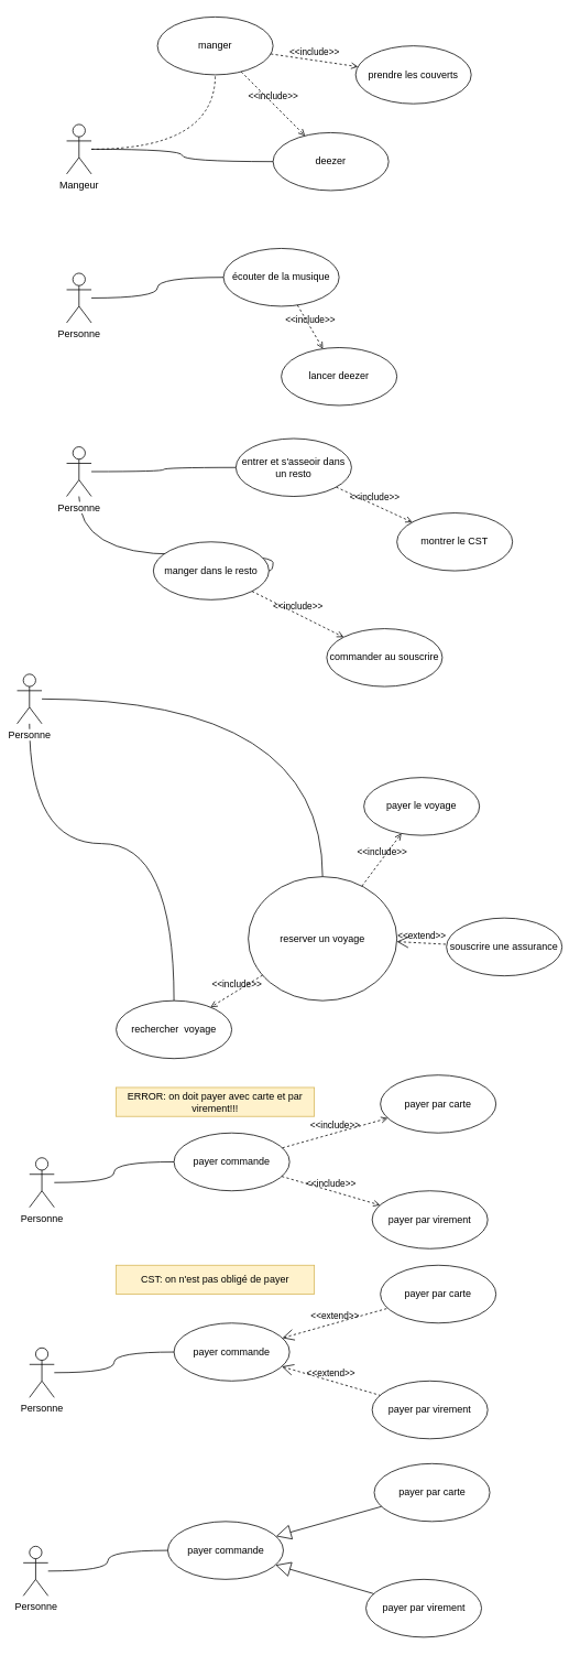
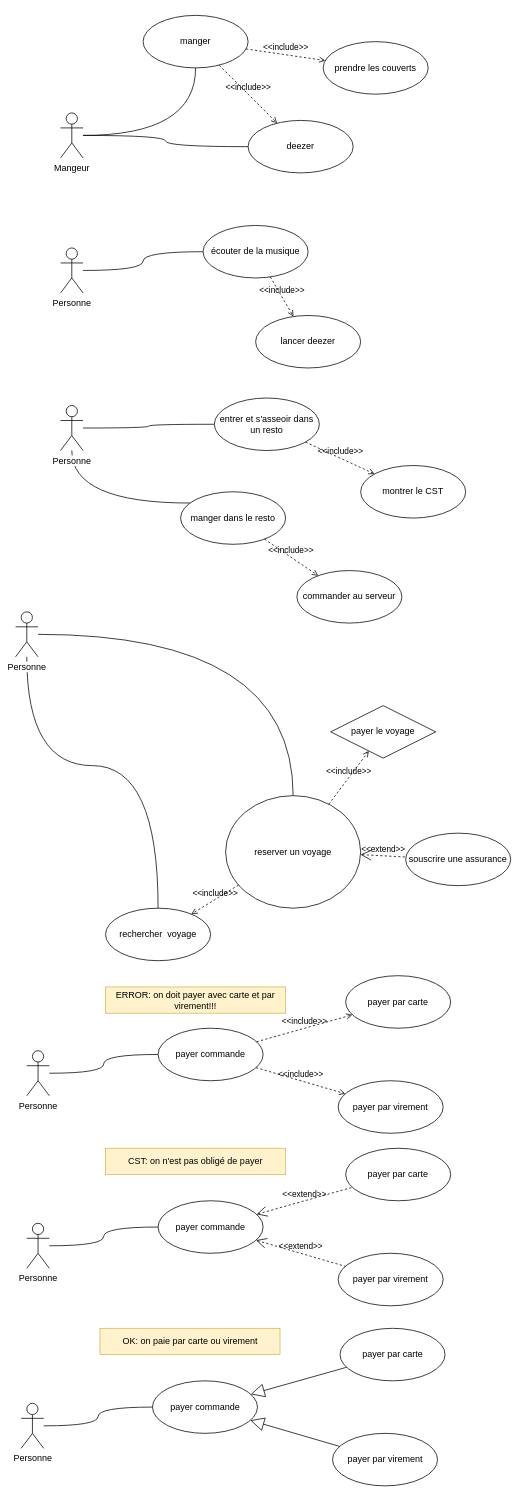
  <mxCell id="0" />
  <mxCell id="1" parent="0" />
- <mxCell id="2" style="edgeStyle=orthogonalEdgeStyle;rounded=0;orthogonalLoop=1;jettySize=auto;html=1;endArrow=none;endFill=0;curved=1;dashed=1;" parent="1" source="4" target="5" edge="1"><mxGeometry relative="1" as="geometry" /></mxCell>
+ <mxCell id="2" style="edgeStyle=orthogonalEdgeStyle;rounded=0;orthogonalLoop=1;jettySize=auto;html=1;endArrow=none;endFill=0;curved=1;" parent="1" source="4" target="5" edge="1"><mxGeometry relative="1" as="geometry" /></mxCell>
  <mxCell id="3" style="edgeStyle=orthogonalEdgeStyle;curved=1;rounded=0;orthogonalLoop=1;jettySize=auto;html=1;endArrow=none;endFill=0;" parent="1" source="4" target="6" edge="1"><mxGeometry relative="1" as="geometry" /></mxCell>
  <mxCell id="4" value="Mangeur" style="shape=umlActor;verticalLabelPosition=bottom;labelBackgroundColor=#ffffff;verticalAlign=top;html=1;outlineConnect=0;" parent="1" vertex="1"><mxGeometry x="80" y="150" width="30" height="60" as="geometry" /></mxCell>
  <mxCell id="5" value="manger" style="ellipse;whiteSpace=wrap;html=1;" parent="1" vertex="1"><mxGeometry x="190" y="20" width="140" height="70" as="geometry" /></mxCell>
  <mxCell id="6" value="deezer" style="ellipse;whiteSpace=wrap;html=1;" parent="1" vertex="1"><mxGeometry x="330" y="160" width="140" height="70" as="geometry" /></mxCell>
  <mxCell id="7" value="&amp;lt;&amp;lt;include&amp;gt;&amp;gt;" style="edgeStyle=none;html=1;endArrow=open;verticalAlign=bottom;dashed=1;labelBackgroundColor=none;" parent="1" source="5" target="6" edge="1"><mxGeometry width="160" relative="1" as="geometry"><mxPoint x="70" y="360" as="sourcePoint" /><mxPoint x="230" y="360" as="targetPoint" /></mxGeometry></mxCell>
  <mxCell id="8" value="prendre les couverts" style="ellipse;whiteSpace=wrap;html=1;" parent="1" vertex="1"><mxGeometry x="430" y="55" width="140" height="70" as="geometry" /></mxCell>
  <mxCell id="9" value="&amp;lt;&amp;lt;include&amp;gt;&amp;gt;" style="edgeStyle=none;html=1;endArrow=open;verticalAlign=bottom;dashed=1;labelBackgroundColor=none;" parent="1" source="5" target="8" edge="1"><mxGeometry width="160" relative="1" as="geometry"><mxPoint x="284.365" y="99.255" as="sourcePoint" /><mxPoint x="335.579" y="220.751" as="targetPoint" /></mxGeometry></mxCell>
  <mxCell id="10" style="edgeStyle=orthogonalEdgeStyle;curved=1;rounded=0;orthogonalLoop=1;jettySize=auto;html=1;endArrow=none;endFill=0;" parent="1" source="11" target="12" edge="1"><mxGeometry relative="1" as="geometry" /></mxCell>
  <mxCell id="11" value="Personne" style="shape=umlActor;verticalLabelPosition=bottom;labelBackgroundColor=#ffffff;verticalAlign=top;html=1;outlineConnect=0;" parent="1" vertex="1"><mxGeometry x="80" y="330" width="30" height="60" as="geometry" /></mxCell>
  <mxCell id="12" value="écouter de la musique" style="ellipse;whiteSpace=wrap;html=1;" parent="1" vertex="1"><mxGeometry x="270" y="300" width="140" height="70" as="geometry" /></mxCell>
  <mxCell id="13" value="lancer deezer" style="ellipse;whiteSpace=wrap;html=1;" parent="1" vertex="1"><mxGeometry x="340" y="420" width="140" height="70" as="geometry" /></mxCell>
  <mxCell id="14" value="&amp;lt;&amp;lt;include&amp;gt;&amp;gt;" style="edgeStyle=none;html=1;endArrow=open;verticalAlign=bottom;dashed=1;labelBackgroundColor=none;" parent="1" source="12" target="13" edge="1"><mxGeometry width="160" relative="1" as="geometry"><mxPoint x="301.305" y="96.305" as="sourcePoint" /><mxPoint x="378.695" y="173.695" as="targetPoint" /></mxGeometry></mxCell>
  <mxCell id="15" style="edgeStyle=orthogonalEdgeStyle;curved=1;rounded=0;orthogonalLoop=1;jettySize=auto;html=1;endArrow=none;endFill=0;" parent="1" source="17" target="23" edge="1"><mxGeometry relative="1" as="geometry" /></mxCell>
  <mxCell id="16" style="edgeStyle=orthogonalEdgeStyle;curved=1;rounded=0;orthogonalLoop=1;jettySize=auto;html=1;endArrow=none;endFill=0;" parent="1" source="17" target="18" edge="1"><mxGeometry relative="1" as="geometry"><Array as="points"><mxPoint x="95" y="670" /><mxPoint x="330" y="670" /></Array></mxGeometry></mxCell>
  <mxCell id="17" value="Personne" style="shape=umlActor;verticalLabelPosition=bottom;labelBackgroundColor=#ffffff;verticalAlign=top;html=1;outlineConnect=0;" parent="1" vertex="1"><mxGeometry x="80" y="540" width="30" height="60" as="geometry" /></mxCell>
- <mxCell id="18" value="manger dans le resto" style="ellipse;whiteSpace=wrap;html=1;" parent="1" vertex="1"><mxGeometry x="185" y="655" width="140" height="70" as="geometry" /></mxCell>
+ <mxCell id="18" value="manger dans le resto" style="ellipse;whiteSpace=wrap;html=1;" parent="1" vertex="1"><mxGeometry x="240" y="655" width="140" height="70" as="geometry" /></mxCell>
  <mxCell id="19" value="montrer le CST" style="ellipse;whiteSpace=wrap;html=1;" parent="1" vertex="1"><mxGeometry x="480" y="620" width="140" height="70" as="geometry" /></mxCell>
- <mxCell id="20" value="commander au souscrire" style="ellipse;whiteSpace=wrap;html=1;" parent="1" vertex="1"><mxGeometry x="395" y="760" width="140" height="70" as="geometry" /></mxCell>
+ <mxCell id="20" value="commander au serveur" style="ellipse;whiteSpace=wrap;html=1;" parent="1" vertex="1"><mxGeometry x="395" y="760" width="140" height="70" as="geometry" /></mxCell>
  <mxCell id="21" value="&amp;lt;&amp;lt;include&amp;gt;&amp;gt;" style="edgeStyle=none;html=1;endArrow=open;verticalAlign=bottom;dashed=1;labelBackgroundColor=none;" parent="1" source="18" target="20" edge="1"><mxGeometry width="160" relative="1" as="geometry"><mxPoint x="480" y="540" as="sourcePoint" /><mxPoint x="590" y="600" as="targetPoint" /></mxGeometry></mxCell>
  <mxCell id="22" value="&amp;lt;&amp;lt;include&amp;gt;&amp;gt;" style="edgeStyle=none;html=1;endArrow=open;verticalAlign=bottom;dashed=1;labelBackgroundColor=none;" parent="1" source="23" target="19" edge="1"><mxGeometry width="160" relative="1" as="geometry"><mxPoint x="490" y="550" as="sourcePoint" /><mxPoint x="600" y="610" as="targetPoint" /></mxGeometry></mxCell>
  <mxCell id="23" value="entrer et s'asseoir dans un resto" style="ellipse;whiteSpace=wrap;html=1;" parent="1" vertex="1"><mxGeometry x="285" y="530" width="140" height="70" as="geometry" /></mxCell>
  <mxCell id="24" style="edgeStyle=orthogonalEdgeStyle;curved=1;rounded=0;orthogonalLoop=1;jettySize=auto;html=1;endArrow=none;endFill=0;" parent="1" source="26" target="27" edge="1"><mxGeometry relative="1" as="geometry" /></mxCell>
  <mxCell id="25" style="edgeStyle=orthogonalEdgeStyle;curved=1;rounded=0;orthogonalLoop=1;jettySize=auto;html=1;endArrow=none;endFill=0;" parent="1" source="26" target="30" edge="1"><mxGeometry relative="1" as="geometry"><Array as="points"><mxPoint x="35" y="1020" /></Array></mxGeometry></mxCell>
  <mxCell id="26" value="Personne" style="shape=umlActor;verticalLabelPosition=bottom;labelBackgroundColor=#ffffff;verticalAlign=top;html=1;outlineConnect=0;" parent="1" vertex="1"><mxGeometry x="20" y="815" width="30" height="60" as="geometry" /></mxCell>
  <mxCell id="27" value="reserver un voyage" style="ellipse;whiteSpace=wrap;html=1;" parent="1" vertex="1"><mxGeometry x="300" y="1060" width="180" height="150" as="geometry" /></mxCell>
  <mxCell id="28" value="souscrire une assurance" style="ellipse;whiteSpace=wrap;html=1;" parent="1" vertex="1"><mxGeometry x="540" y="1110" width="140" height="70" as="geometry" /></mxCell>
  <mxCell id="29" value="&amp;lt;&amp;lt;extend&amp;gt;&amp;gt;" style="edgeStyle=none;html=1;startArrow=open;endArrow=none;startSize=12;verticalAlign=bottom;dashed=1;labelBackgroundColor=none;" parent="1" source="27" target="28" edge="1"><mxGeometry width="160" relative="1" as="geometry"><mxPoint x="70" y="1040" as="sourcePoint" /><mxPoint x="350" y="1000" as="targetPoint" /></mxGeometry></mxCell>
  <mxCell id="30" value="rechercher&amp;nbsp; voyage" style="ellipse;whiteSpace=wrap;html=1;" parent="1" vertex="1"><mxGeometry x="140" y="1210" width="140" height="70" as="geometry" /></mxCell>
  <mxCell id="31" value="&amp;lt;&amp;lt;include&amp;gt;&amp;gt;" style="edgeStyle=none;html=1;endArrow=open;verticalAlign=bottom;dashed=1;labelBackgroundColor=none;" parent="1" source="27" target="30" edge="1"><mxGeometry width="160" relative="1" as="geometry"><mxPoint x="290" y="860" as="sourcePoint" /><mxPoint x="433.43" y="776.84" as="targetPoint" /></mxGeometry></mxCell>
- <mxCell id="32" value="payer le voyage" style="ellipse;whiteSpace=wrap;html=1;" parent="1" vertex="1"><mxGeometry x="440" y="940" width="140" height="70" as="geometry" /></mxCell>
+ <mxCell id="32" value="payer le voyage" style="rhombus;whiteSpace=wrap;html=1;" parent="1" vertex="1"><mxGeometry x="440" y="940" width="140" height="70" as="geometry" /></mxCell>
  <mxCell id="33" value="&amp;lt;&amp;lt;include&amp;gt;&amp;gt;" style="edgeStyle=none;html=1;endArrow=open;verticalAlign=bottom;dashed=1;labelBackgroundColor=none;" parent="1" source="27" target="32" edge="1"><mxGeometry width="160" relative="1" as="geometry"><mxPoint x="326.852" y="1207.778" as="sourcePoint" /><mxPoint x="272.705" y="1231.966" as="targetPoint" /></mxGeometry></mxCell>
  <mxCell id="34" style="edgeStyle=orthogonalEdgeStyle;curved=1;rounded=0;orthogonalLoop=1;jettySize=auto;html=1;endArrow=none;endFill=0;" parent="1" source="35" target="36" edge="1"><mxGeometry relative="1" as="geometry" /></mxCell>
  <mxCell id="35" value="Personne" style="shape=umlActor;verticalLabelPosition=bottom;labelBackgroundColor=#ffffff;verticalAlign=top;html=1;outlineConnect=0;" parent="1" vertex="1"><mxGeometry x="35" y="1400" width="30" height="60" as="geometry" /></mxCell>
  <mxCell id="36" value="payer commande" style="ellipse;whiteSpace=wrap;html=1;" parent="1" vertex="1"><mxGeometry x="210" y="1370" width="140" height="70" as="geometry" /></mxCell>
  <mxCell id="37" value="payer par carte" style="ellipse;whiteSpace=wrap;html=1;" parent="1" vertex="1"><mxGeometry x="460" y="1300" width="140" height="70" as="geometry" /></mxCell>
  <mxCell id="38" value="payer par virement" style="ellipse;whiteSpace=wrap;html=1;" parent="1" vertex="1"><mxGeometry x="450" y="1440" width="140" height="70" as="geometry" /></mxCell>
  <mxCell id="39" value="&amp;lt;&amp;lt;include&amp;gt;&amp;gt;" style="edgeStyle=none;html=1;endArrow=open;verticalAlign=bottom;dashed=1;labelBackgroundColor=none;" parent="1" source="36" target="38" edge="1"><mxGeometry width="160" relative="1" as="geometry"><mxPoint x="340" y="1503.5" as="sourcePoint" /><mxPoint x="430" y="1583.5" as="targetPoint" /></mxGeometry></mxCell>
  <mxCell id="40" value="&amp;lt;&amp;lt;include&amp;gt;&amp;gt;" style="edgeStyle=none;html=1;endArrow=open;verticalAlign=bottom;dashed=1;labelBackgroundColor=none;" parent="1" source="36" target="37" edge="1"><mxGeometry width="160" relative="1" as="geometry"><mxPoint x="350.526" y="1432.583" as="sourcePoint" /><mxPoint x="469.535" y="1467.365" as="targetPoint" /></mxGeometry></mxCell>
  <mxCell id="41" value="ERROR: on doit payer avec carte et par virement!!!" style="text;html=1;strokeColor=#d6b656;fillColor=#fff2cc;align=center;verticalAlign=middle;whiteSpace=wrap;rounded=0;" parent="1" vertex="1"><mxGeometry x="140" y="1315" width="240" height="35" as="geometry" /></mxCell>
  <mxCell id="42" style="edgeStyle=orthogonalEdgeStyle;curved=1;rounded=0;orthogonalLoop=1;jettySize=auto;html=1;endArrow=none;endFill=0;" parent="1" source="43" target="44" edge="1"><mxGeometry relative="1" as="geometry" /></mxCell>
  <mxCell id="43" value="Personne" style="shape=umlActor;verticalLabelPosition=bottom;labelBackgroundColor=#ffffff;verticalAlign=top;html=1;outlineConnect=0;" parent="1" vertex="1"><mxGeometry x="35" y="1630" width="30" height="60" as="geometry" /></mxCell>
  <mxCell id="44" value="payer commande" style="ellipse;whiteSpace=wrap;html=1;" parent="1" vertex="1"><mxGeometry x="210" y="1600" width="140" height="70" as="geometry" /></mxCell>
  <mxCell id="45" value="payer par carte" style="ellipse;whiteSpace=wrap;html=1;" parent="1" vertex="1"><mxGeometry x="460" y="1530" width="140" height="70" as="geometry" /></mxCell>
  <mxCell id="46" value="payer par virement" style="ellipse;whiteSpace=wrap;html=1;" parent="1" vertex="1"><mxGeometry x="450" y="1670" width="140" height="70" as="geometry" /></mxCell>
  <mxCell id="47" value="CST: on n'est pas obligé de payer" style="text;html=1;strokeColor=#d6b656;fillColor=#fff2cc;align=center;verticalAlign=middle;whiteSpace=wrap;rounded=0;" parent="1" vertex="1"><mxGeometry x="140" y="1530" width="240" height="35" as="geometry" /></mxCell>
  <mxCell id="48" value="&amp;lt;&amp;lt;extend&amp;gt;&amp;gt;" style="edgeStyle=none;html=1;startArrow=open;endArrow=none;startSize=12;verticalAlign=bottom;dashed=1;labelBackgroundColor=none;" parent="1" source="44" target="45" edge="1"><mxGeometry width="160" relative="1" as="geometry"><mxPoint x="10" y="1760" as="sourcePoint" /><mxPoint x="170" y="1760" as="targetPoint" /></mxGeometry></mxCell>
  <mxCell id="49" value="&amp;lt;&amp;lt;extend&amp;gt;&amp;gt;" style="edgeStyle=none;html=1;startArrow=open;endArrow=none;startSize=12;verticalAlign=bottom;dashed=1;labelBackgroundColor=none;" parent="1" source="44" target="46" edge="1"><mxGeometry width="160" relative="1" as="geometry"><mxPoint x="351.252" y="1628.058" as="sourcePoint" /><mxPoint x="478.925" y="1592.101" as="targetPoint" /></mxGeometry></mxCell>
  <mxCell id="50" style="edgeStyle=orthogonalEdgeStyle;curved=1;rounded=0;orthogonalLoop=1;jettySize=auto;html=1;endArrow=none;endFill=0;" parent="1" source="51" target="52" edge="1"><mxGeometry relative="1" as="geometry" /></mxCell>
  <mxCell id="51" value="Personne" style="shape=umlActor;verticalLabelPosition=bottom;labelBackgroundColor=#ffffff;verticalAlign=top;html=1;outlineConnect=0;" parent="1" vertex="1"><mxGeometry x="27.5" y="1870" width="30" height="60" as="geometry" /></mxCell>
  <mxCell id="52" value="payer commande" style="ellipse;whiteSpace=wrap;html=1;" parent="1" vertex="1"><mxGeometry x="202.5" y="1840" width="140" height="70" as="geometry" /></mxCell>
  <mxCell id="53" value="payer par carte" style="ellipse;whiteSpace=wrap;html=1;" parent="1" vertex="1"><mxGeometry x="452.5" y="1770" width="140" height="70" as="geometry" /></mxCell>
  <mxCell id="54" value="payer par virement" style="ellipse;whiteSpace=wrap;html=1;" parent="1" vertex="1"><mxGeometry x="442.5" y="1910" width="140" height="70" as="geometry" /></mxCell>
+ <mxCell id="55" value="OK: on paie par carte ou virement" style="text;html=1;strokeColor=#d6b656;fillColor=#fff2cc;align=center;verticalAlign=middle;whiteSpace=wrap;rounded=0;" parent="1" vertex="1"><mxGeometry x="132.5" y="1770" width="240" height="35" as="geometry" /></mxCell>
  <mxCell id="56" value="" style="endArrow=block;endSize=16;endFill=0;html=1;" parent="1" source="54" target="52" edge="1"><mxGeometry width="160" relative="1" as="geometry"><mxPoint x="10" y="2000" as="sourcePoint" /><mxPoint x="170" y="2000" as="targetPoint" /></mxGeometry></mxCell>
  <mxCell id="57" value="" style="endArrow=block;endSize=16;endFill=0;html=1;" parent="1" source="53" target="52" edge="1"><mxGeometry width="160" relative="1" as="geometry"><mxPoint x="461.974" y="1937.417" as="sourcePoint" /><mxPoint x="342.965" y="1902.635" as="targetPoint" /></mxGeometry></mxCell>
